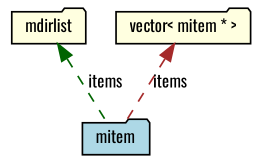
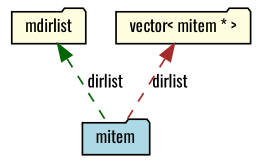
  digraph {
    fontname=Oswald
    node [color=black fillcolor=lightyellow fontname=Oswald fontsize=10 shape=folder style=filled]
    edge [dir=back fontname=Oswald fontsize=10 labelfontname=FreeSans labelfontsize=10 style=dashed]
    n1 [fillcolor=lightblue fontcolor=black height=0.2 label=mitem width=0.4]
    n2 [height=0.2 label=mdirlist width=0.4]
    n3 [height=0.2 label="vector\< mitem * \>" width=0.4]
-   n2 -> n1 [color=darkgreen label=items]
-   n3 -> n1 [color=brown label=items]
+   n2 -> n1 [color=darkgreen label=dirlist]
+   n3 -> n1 [color=brown label=dirlist]
  }
